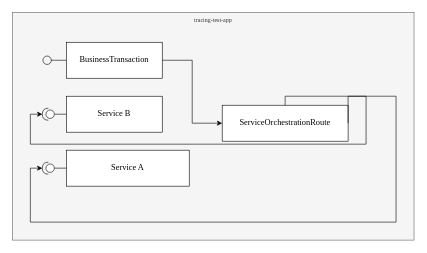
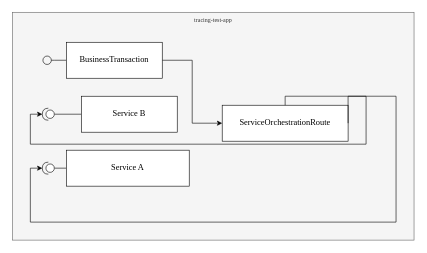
  <mxCell id="0" />
  <mxCell id="1" parent="0" />
  <mxCell id="2" value="tracing-test-app" style="rounded=0;whiteSpace=wrap;html=1;fillColor=#f5f5f5;fontColor=#333333;strokeColor=#666666;fontFamily=Comic Sans MS;fontSize=10;verticalAlign=top;" vertex="1" parent="1"><mxGeometry x="20" y="20" width="670" height="380" as="geometry" /></mxCell>
  <mxCell id="3" style="rounded=0;orthogonalLoop=1;jettySize=auto;html=1;endArrow=none;endFill=0;entryX=0;entryY=0.5;entryDx=0;entryDy=0;entryPerimeter=0;" edge="1" parent="1" source="4" target="13"><mxGeometry relative="1" as="geometry"><mxPoint x="70" y="190" as="targetPoint" /></mxGeometry></mxCell>
- <mxCell id="4" value="Service B" style="rounded=0;whiteSpace=wrap;html=1;fontFamily=Comic Sans MS;fontSize=14;" parent="1" vertex="1"><mxGeometry x="110" y="160" width="160" height="60" as="geometry" /></mxCell>
+ <mxCell id="4" value="Service B" style="rounded=0;whiteSpace=wrap;html=1;fontFamily=Comic Sans MS;fontSize=14;" parent="1" vertex="1"><mxGeometry x="135" y="160" width="160" height="60" as="geometry" /></mxCell>
  <mxCell id="5" style="rounded=0;orthogonalLoop=1;jettySize=auto;html=1;endArrow=none;endFill=0;entryX=0;entryY=0.5;entryDx=0;entryDy=0;entryPerimeter=0;" edge="1" parent="1" source="6" target="11"><mxGeometry relative="1" as="geometry"><mxPoint x="70" y="280" as="targetPoint" /></mxGeometry></mxCell>
  <mxCell id="6" value="Service A" style="rounded=0;whiteSpace=wrap;html=1;fontFamily=Comic Sans MS;fontSize=14;" parent="1" vertex="1"><mxGeometry x="110" y="250" width="205" height="60" as="geometry" /></mxCell>
  <mxCell id="7" style="edgeStyle=orthogonalEdgeStyle;rounded=0;orthogonalLoop=1;jettySize=auto;html=1;endArrow=circle;endFill=0;" edge="1" parent="1" source="9"><mxGeometry relative="1" as="geometry"><mxPoint x="70" y="100" as="targetPoint" /></mxGeometry></mxCell>
  <mxCell id="8" style="edgeStyle=orthogonalEdgeStyle;rounded=0;orthogonalLoop=1;jettySize=auto;html=1;entryX=0;entryY=0.5;entryDx=0;entryDy=0;" edge="1" parent="1" source="9" target="10"><mxGeometry relative="1" as="geometry" /></mxCell>
  <mxCell id="9" value="BusinessTransaction" style="rounded=0;whiteSpace=wrap;html=1;fontFamily=Comic Sans MS;fontSize=14;" vertex="1" parent="1"><mxGeometry x="110" y="70" width="160" height="60" as="geometry" /></mxCell>
  <mxCell id="10" value="ServiceOrchestrationRoute" style="rounded=0;whiteSpace=wrap;html=1;fontFamily=Comic Sans MS;fontSize=14;" vertex="1" parent="1"><mxGeometry x="370" y="175" width="210" height="60" as="geometry" /></mxCell>
  <mxCell id="11" value="" style="shape=providedRequiredInterface;html=1;verticalLabelPosition=bottom;sketch=0;rotation=-180;" vertex="1" parent="1"><mxGeometry x="70" y="270" width="20" height="20" as="geometry" /></mxCell>
  <mxCell id="12" style="edgeStyle=orthogonalEdgeStyle;rounded=0;orthogonalLoop=1;jettySize=auto;html=1;entryX=1;entryY=0.5;entryDx=0;entryDy=0;entryPerimeter=0;exitX=1;exitY=0.5;exitDx=0;exitDy=0;" edge="1" parent="1" source="10" target="11"><mxGeometry relative="1" as="geometry"><Array as="points"><mxPoint x="660" y="160" /><mxPoint x="660" y="370" /><mxPoint x="50" y="370" /><mxPoint x="50" y="280" /></Array></mxGeometry></mxCell>
  <mxCell id="13" value="" style="shape=providedRequiredInterface;html=1;verticalLabelPosition=bottom;sketch=0;rotation=-180;" vertex="1" parent="1"><mxGeometry x="70" y="180" width="20" height="20" as="geometry" /></mxCell>
  <mxCell id="14" style="edgeStyle=orthogonalEdgeStyle;rounded=0;orthogonalLoop=1;jettySize=auto;html=1;entryX=1;entryY=0.5;entryDx=0;entryDy=0;entryPerimeter=0;" edge="1" parent="1" source="10" target="13"><mxGeometry relative="1" as="geometry"><Array as="points"><mxPoint x="610" y="160" /><mxPoint x="610" y="240" /><mxPoint x="50" y="240" /><mxPoint x="50" y="190" /></Array></mxGeometry></mxCell>
